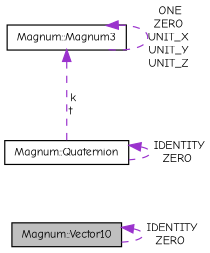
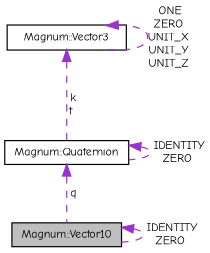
  digraph {
    fontname="Comic Neue"
    node [color=black fillcolor=white fontname="Comic Neue" fontsize=10 shape=record style=filled]
    edge [color=darkorchid3 dir=back fontname="Comic Neue" fontsize=10 labelfontname=Helvetica labelfontsize=10 style=dashed]
    n1 [fillcolor=grey75 fontcolor=black height=0.2 label="Magnum::Vector10" width=0.4]
    n2 [height=0.2 label="Magnum::Quaternion" width=0.4]
-   n3 [height=0.2 label="Magnum::Magnum3" width=0.4]
+   n3 [height=0.2 label="Magnum::Vector3" width=0.4]
    n1 -> n1 [label=" IDENTITY\nZERO"]
+   n2 -> n1 [label=" q"]
    n2 -> n2 [label=" IDENTITY\nZERO"]
    n3 -> n2 [label=" k\nt"]
    n3 -> n3 [label=" ONE\nZERO\nUNIT_X\nUNIT_Y\nUNIT_Z"]
  }
